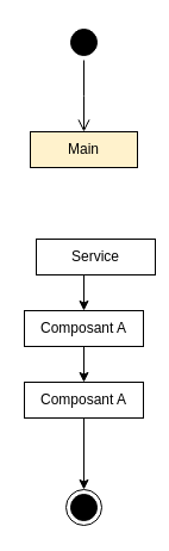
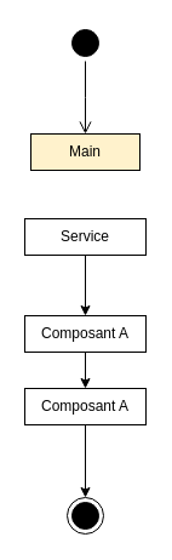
  <mxCell id="0" />
  <mxCell id="1" parent="0" />
  <mxCell id="2" value="" style="ellipse;html=1;shape=startState;fillColor=#000000;strokeColor=#000000;" vertex="1" parent="1"><mxGeometry x="55" y="20" width="30" height="30" as="geometry" /></mxCell>
  <mxCell id="3" value="" style="edgeStyle=orthogonalEdgeStyle;html=1;verticalAlign=bottom;endArrow=open;endSize=8;strokeColor=#000000;rounded=0;" edge="1" source="2" parent="1"><mxGeometry relative="1" as="geometry"><mxPoint x="70" y="110" as="targetPoint" /></mxGeometry></mxCell>
  <mxCell id="4" value="Main" style="html=1;whiteSpace=wrap;fillColor=#fff2cc;" vertex="1" parent="1"><mxGeometry x="25" y="110" width="90" height="30" as="geometry" /></mxCell>
  <mxCell id="5" style="edgeStyle=orthogonalEdgeStyle;rounded=0;orthogonalLoop=1;jettySize=auto;html=1;exitX=0.5;exitY=1;exitDx=0;exitDy=0;entryX=0.5;entryY=0;entryDx=0;entryDy=0;" edge="1" parent="1" source="6" target="8"><mxGeometry relative="1" as="geometry" /></mxCell>
- <mxCell id="6" value="Service" style="html=1;whiteSpace=wrap;" vertex="1" parent="1"><mxGeometry x="30" y="200" width="100" height="30" as="geometry" /></mxCell>
+ <mxCell id="6" value="Service" style="html=1;whiteSpace=wrap;" vertex="1" parent="1"><mxGeometry x="20" y="180" width="100" height="30" as="geometry" /></mxCell>
  <mxCell id="7" style="edgeStyle=orthogonalEdgeStyle;rounded=0;orthogonalLoop=1;jettySize=auto;html=1;exitX=0.5;exitY=1;exitDx=0;exitDy=0;" edge="1" parent="1" source="8" target="10"><mxGeometry relative="1" as="geometry" /></mxCell>
  <mxCell id="8" value="Composant A" style="html=1;whiteSpace=wrap;" vertex="1" parent="1"><mxGeometry x="20" y="260" width="100" height="30" as="geometry" /></mxCell>
  <mxCell id="9" style="edgeStyle=orthogonalEdgeStyle;rounded=0;orthogonalLoop=1;jettySize=auto;html=1;exitX=0.5;exitY=1;exitDx=0;exitDy=0;entryX=0.5;entryY=0;entryDx=0;entryDy=0;" edge="1" parent="1" source="10" target="11"><mxGeometry relative="1" as="geometry" /></mxCell>
  <mxCell id="10" value="Composant A" style="html=1;whiteSpace=wrap;" vertex="1" parent="1"><mxGeometry x="20" y="320" width="100" height="30" as="geometry" /></mxCell>
  <mxCell id="11" value="" style="ellipse;html=1;shape=endState;fillColor=#000000;strokeColor=#000000;" vertex="1" parent="1"><mxGeometry x="55" y="410" width="30" height="30" as="geometry" /></mxCell>
